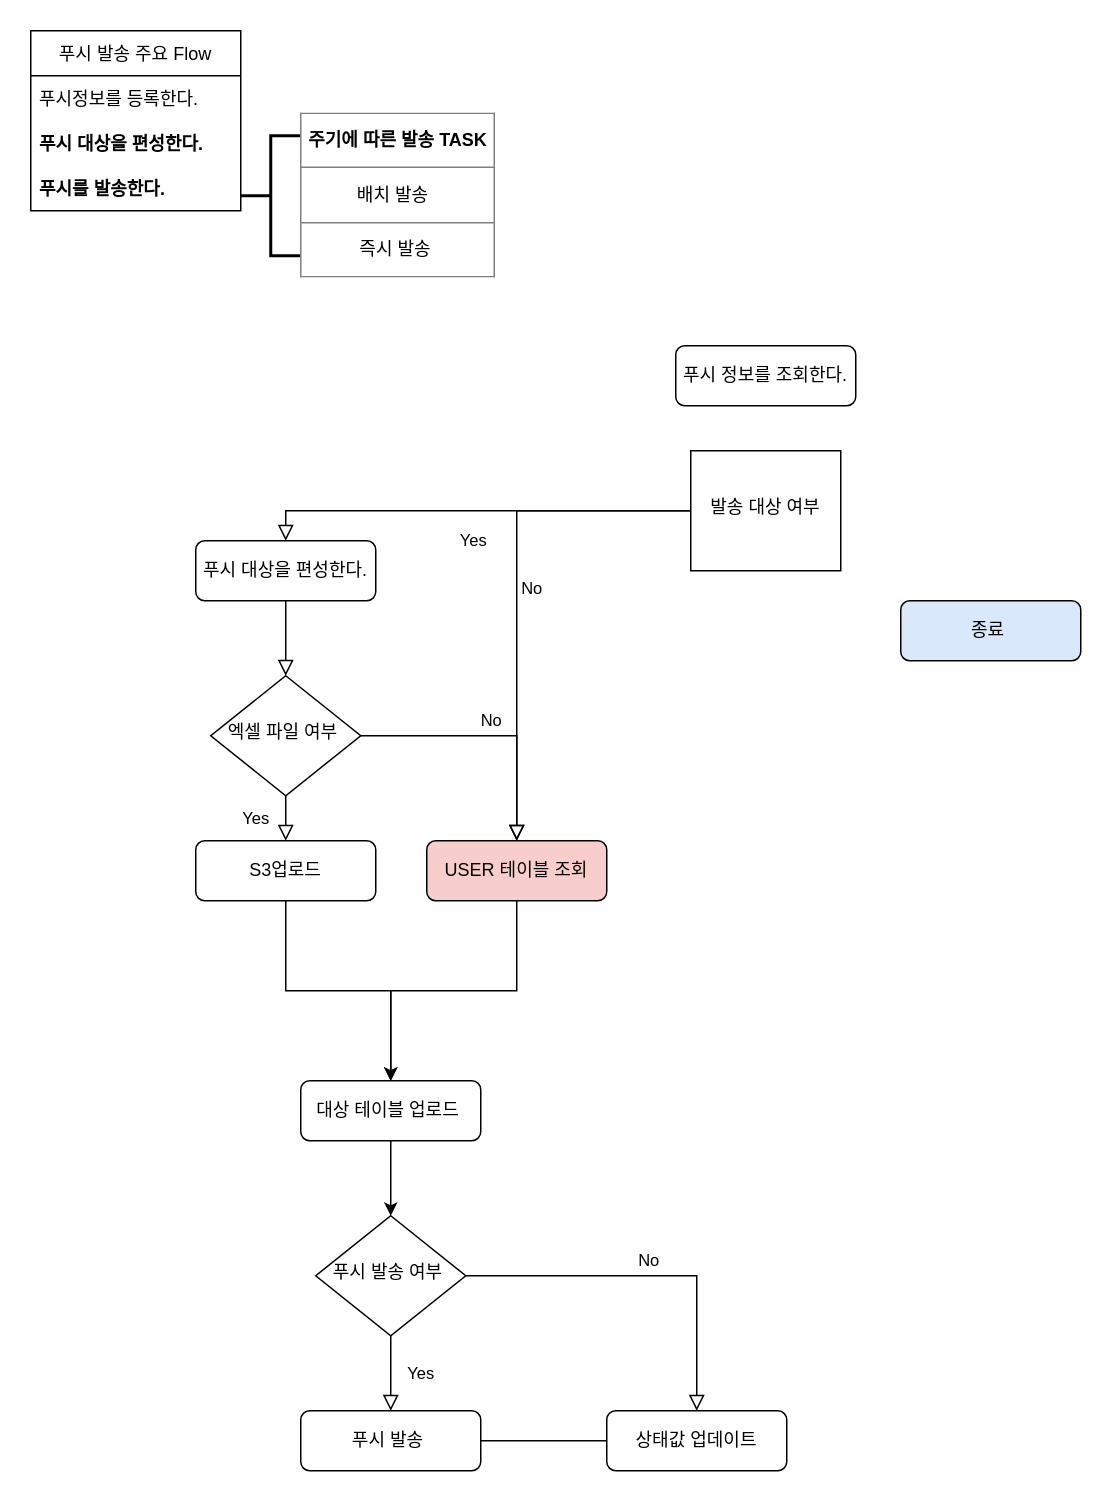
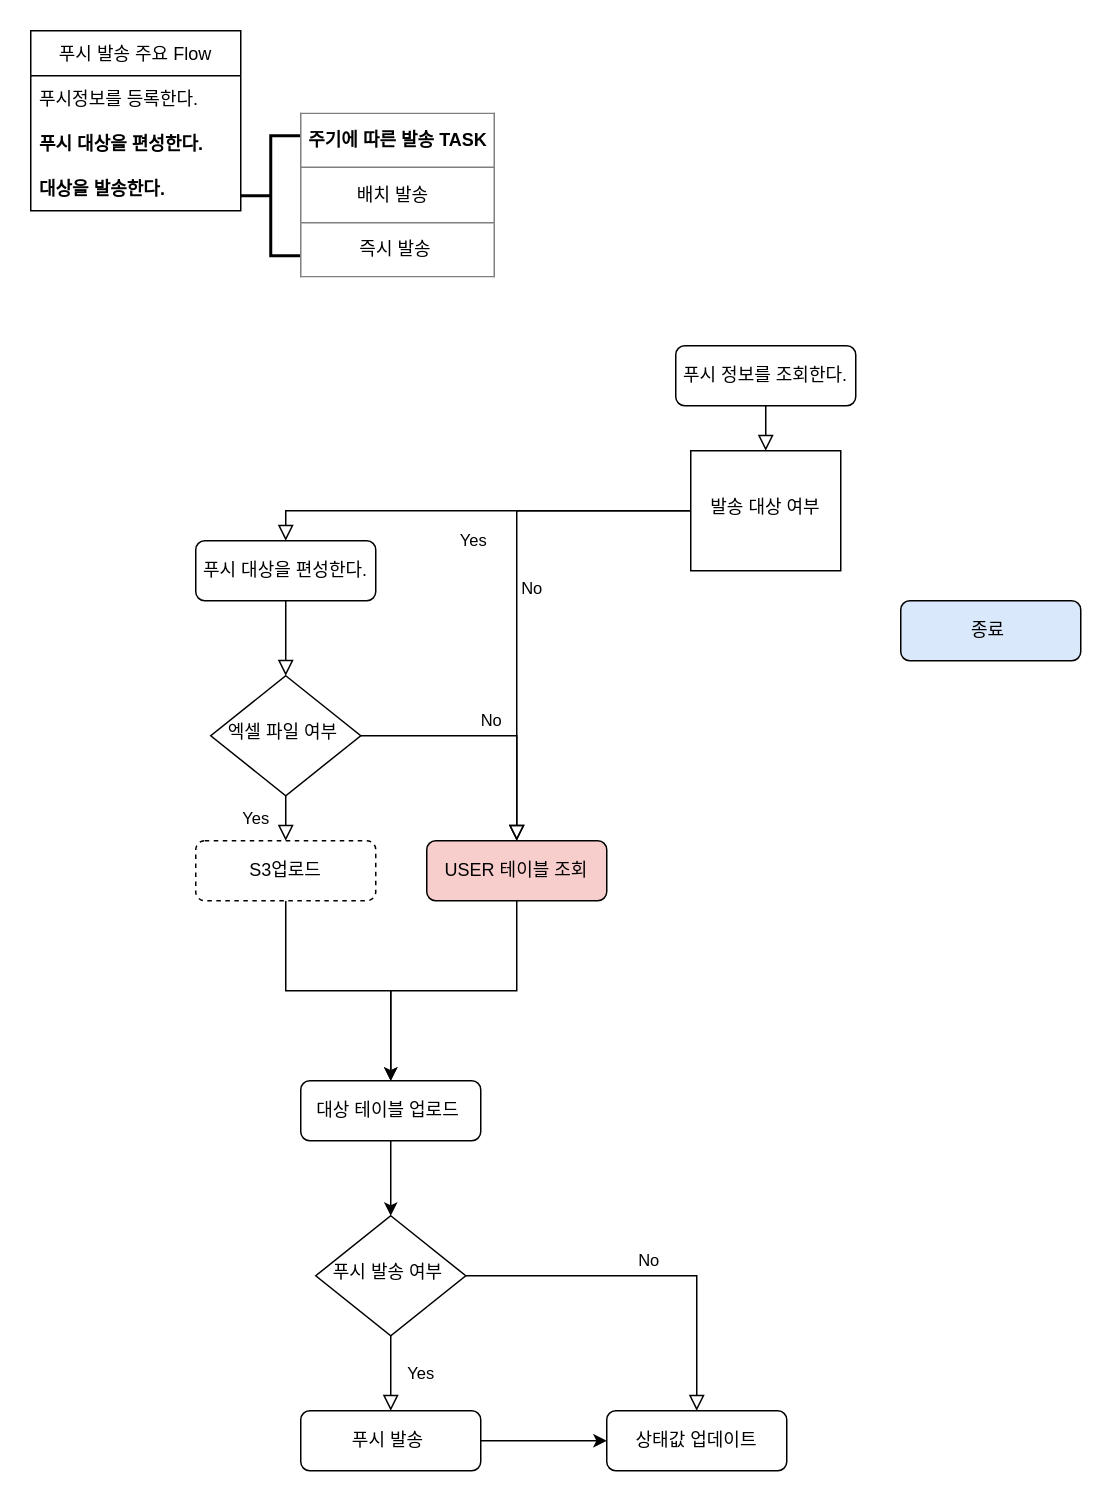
  <mxCell id="0" />
  <mxCell id="1" parent="0" />
  <mxCell id="2" value="" style="rounded=0;html=1;jettySize=auto;orthogonalLoop=1;fontSize=11;endArrow=block;endFill=0;endSize=8;strokeWidth=1;shadow=0;labelBackgroundColor=none;edgeStyle=orthogonalEdgeStyle;" parent="1" source="3" target="6" edge="1"><mxGeometry relative="1" as="geometry" /></mxCell>
  <mxCell id="3" value="푸시 대상을 편성한다." style="rounded=1;whiteSpace=wrap;html=1;fontSize=12;glass=0;strokeWidth=1;shadow=0;" parent="1" vertex="1"><mxGeometry x="130" y="360" width="120" height="40" as="geometry" /></mxCell>
  <mxCell id="4" value="Yes" style="rounded=0;html=1;jettySize=auto;orthogonalLoop=1;fontSize=11;endArrow=block;endFill=0;endSize=8;strokeWidth=1;shadow=0;labelBackgroundColor=none;edgeStyle=orthogonalEdgeStyle;entryX=0.5;entryY=0;entryDx=0;entryDy=0;" parent="1" source="6" target="14" edge="1"><mxGeometry y="20" relative="1" as="geometry"><mxPoint as="offset" /><mxPoint x="180" y="750" as="targetPoint" /></mxGeometry></mxCell>
  <mxCell id="5" value="No" style="edgeStyle=orthogonalEdgeStyle;rounded=0;html=1;jettySize=auto;orthogonalLoop=1;fontSize=11;endArrow=block;endFill=0;endSize=8;strokeWidth=1;shadow=0;labelBackgroundColor=none;" parent="1" source="6" target="8" edge="1"><mxGeometry y="10" relative="1" as="geometry"><mxPoint as="offset" /></mxGeometry></mxCell>
  <mxCell id="6" value="엑셀 파일 여부&amp;nbsp;" style="rhombus;whiteSpace=wrap;html=1;shadow=0;fontFamily=Helvetica;fontSize=12;align=center;strokeWidth=1;spacing=6;spacingTop=-4;" parent="1" vertex="1"><mxGeometry x="140" y="450" width="100" height="80" as="geometry" /></mxCell>
  <mxCell id="7" value="" style="edgeStyle=orthogonalEdgeStyle;rounded=0;orthogonalLoop=1;jettySize=auto;html=1;" edge="1" parent="1" source="8" target="16"><mxGeometry relative="1" as="geometry" /></mxCell>
  <mxCell id="8" value="USER 테이블 조회" style="rounded=1;whiteSpace=wrap;html=1;fontSize=12;glass=0;strokeWidth=1;shadow=0;fillColor=#f8cecc;" parent="1" vertex="1"><mxGeometry x="284" y="560" width="120" height="40" as="geometry" /></mxCell>
  <mxCell id="9" value="푸시 발송 주요 Flow" style="swimlane;fontStyle=0;childLayout=stackLayout;horizontal=1;startSize=30;horizontalStack=0;resizeParent=1;resizeParentMax=0;resizeLast=0;collapsible=1;marginBottom=0;" vertex="1" parent="1"><mxGeometry x="20" y="20" width="140" height="120" as="geometry" /></mxCell>
  <mxCell id="10" value="푸시정보를 등록한다." style="text;strokeColor=none;fillColor=none;align=left;verticalAlign=middle;spacingLeft=4;spacingRight=4;overflow=hidden;points=[[0,0.5],[1,0.5]];portConstraint=eastwest;rotatable=0;" vertex="1" parent="9"><mxGeometry y="30" width="140" height="30" as="geometry" /></mxCell>
  <mxCell id="11" value="푸시 대상을 편성한다." style="text;strokeColor=none;fillColor=none;align=left;verticalAlign=middle;spacingLeft=4;spacingRight=4;overflow=hidden;points=[[0,0.5],[1,0.5]];portConstraint=eastwest;rotatable=0;fontStyle=1" vertex="1" parent="9"><mxGeometry y="60" width="140" height="30" as="geometry" /></mxCell>
- <mxCell id="12" value="푸시를 발송한다." style="text;strokeColor=none;fillColor=none;align=left;verticalAlign=middle;spacingLeft=4;spacingRight=4;overflow=hidden;points=[[0,0.5],[1,0.5]];portConstraint=eastwest;rotatable=0;fontStyle=1" vertex="1" parent="9"><mxGeometry y="90" width="140" height="30" as="geometry" /></mxCell>
+ <mxCell id="12" value="대상을 발송한다." style="text;strokeColor=none;fillColor=none;align=left;verticalAlign=middle;spacingLeft=4;spacingRight=4;overflow=hidden;points=[[0,0.5],[1,0.5]];portConstraint=eastwest;rotatable=0;fontStyle=1" vertex="1" parent="9"><mxGeometry y="90" width="140" height="30" as="geometry" /></mxCell>
  <mxCell id="13" value="" style="edgeStyle=orthogonalEdgeStyle;rounded=0;orthogonalLoop=1;jettySize=auto;html=1;" edge="1" parent="1" source="14" target="16"><mxGeometry relative="1" as="geometry" /></mxCell>
- <mxCell id="14" value="S3업로드" style="rounded=1;whiteSpace=wrap;html=1;fontSize=12;glass=0;strokeWidth=1;shadow=0;" vertex="1" parent="1"><mxGeometry x="130" y="560" width="120" height="40" as="geometry" /></mxCell>
+ <mxCell id="14" value="S3업로드" style="rounded=1;whiteSpace=wrap;html=1;fontSize=12;glass=0;strokeWidth=1;shadow=0;dashed=1;" vertex="1" parent="1"><mxGeometry x="130" y="560" width="120" height="40" as="geometry" /></mxCell>
  <mxCell id="15" style="edgeStyle=orthogonalEdgeStyle;rounded=0;orthogonalLoop=1;jettySize=auto;html=1;" edge="1" parent="1" source="16" target="17"><mxGeometry relative="1" as="geometry" /></mxCell>
  <mxCell id="16" value="대상 테이블 업로드&amp;nbsp;" style="rounded=1;whiteSpace=wrap;html=1;fontSize=12;glass=0;strokeWidth=1;shadow=0;" vertex="1" parent="1"><mxGeometry x="200" y="720" width="120" height="40" as="geometry" /></mxCell>
  <mxCell id="17" value="푸시 발송 여부&amp;nbsp;" style="rhombus;whiteSpace=wrap;html=1;shadow=0;fontFamily=Helvetica;fontSize=12;align=center;strokeWidth=1;spacing=6;spacingTop=-4;" vertex="1" parent="1"><mxGeometry x="210" y="810" width="100" height="80" as="geometry" /></mxCell>
  <mxCell id="18" value="No" style="edgeStyle=orthogonalEdgeStyle;rounded=0;html=1;jettySize=auto;orthogonalLoop=1;fontSize=11;endArrow=block;endFill=0;endSize=8;strokeWidth=1;shadow=0;labelBackgroundColor=none;exitX=1;exitY=0.5;exitDx=0;exitDy=0;entryX=0.5;entryY=0;entryDx=0;entryDy=0;" edge="1" parent="1" source="17" target="20"><mxGeometry y="10" relative="1" as="geometry"><mxPoint as="offset" /><mxPoint x="404" y="920" as="sourcePoint" /><mxPoint x="518" y="1150" as="targetPoint" /></mxGeometry></mxCell>
  <mxCell id="19" value="Yes" style="rounded=0;html=1;jettySize=auto;orthogonalLoop=1;fontSize=11;endArrow=block;endFill=0;endSize=8;strokeWidth=1;shadow=0;labelBackgroundColor=none;edgeStyle=orthogonalEdgeStyle;" edge="1" parent="1" source="17" target="22"><mxGeometry y="20" relative="1" as="geometry"><mxPoint as="offset" /><mxPoint x="259.5" y="1030" as="sourcePoint" /><mxPoint x="259.5" y="1220" as="targetPoint" /><Array as="points" /></mxGeometry></mxCell>
  <mxCell id="20" value="상태값 업데이트" style="rounded=1;whiteSpace=wrap;html=1;fontSize=12;glass=0;strokeWidth=1;shadow=0;" vertex="1" parent="1"><mxGeometry x="404" y="940" width="120" height="40" as="geometry" /></mxCell>
- <mxCell id="21" style="edgeStyle=orthogonalEdgeStyle;rounded=0;orthogonalLoop=1;jettySize=auto;html=1;entryX=0;entryY=0.5;entryDx=0;entryDy=0;endArrow=none;" edge="1" parent="1" source="22" target="20"><mxGeometry relative="1" as="geometry" /></mxCell>
+ <mxCell id="21" style="edgeStyle=orthogonalEdgeStyle;rounded=0;orthogonalLoop=1;jettySize=auto;html=1;entryX=0;entryY=0.5;entryDx=0;entryDy=0;" edge="1" parent="1" source="22" target="20"><mxGeometry relative="1" as="geometry" /></mxCell>
  <mxCell id="22" value="푸시 발송&amp;nbsp;" style="rounded=1;whiteSpace=wrap;html=1;fontSize=12;glass=0;strokeWidth=1;shadow=0;" vertex="1" parent="1"><mxGeometry x="200" y="940" width="120" height="40" as="geometry" /></mxCell>
+ <mxCell id="23" value="" style="rounded=0;html=1;jettySize=auto;orthogonalLoop=1;fontSize=11;endArrow=block;endFill=0;endSize=8;strokeWidth=1;shadow=0;labelBackgroundColor=none;edgeStyle=orthogonalEdgeStyle;" edge="1" parent="1" source="24" target="27"><mxGeometry relative="1" as="geometry" /></mxCell>
  <mxCell id="24" value="푸시 정보를 조회한다." style="rounded=1;whiteSpace=wrap;html=1;fontSize=12;glass=0;strokeWidth=1;shadow=0;" vertex="1" parent="1"><mxGeometry x="450" y="230" width="120" height="40" as="geometry" /></mxCell>
  <mxCell id="25" value="Yes" style="rounded=0;html=1;jettySize=auto;orthogonalLoop=1;fontSize=11;endArrow=block;endFill=0;endSize=8;strokeWidth=1;shadow=0;labelBackgroundColor=none;edgeStyle=orthogonalEdgeStyle;entryX=0.5;entryY=0;entryDx=0;entryDy=0;" edge="1" parent="1" source="27" target="3"><mxGeometry y="20" relative="1" as="geometry"><mxPoint as="offset" /><mxPoint x="650" y="470" as="targetPoint" /></mxGeometry></mxCell>
  <mxCell id="26" value="No" style="edgeStyle=orthogonalEdgeStyle;rounded=0;html=1;jettySize=auto;orthogonalLoop=1;fontSize=11;endArrow=block;endFill=0;endSize=8;strokeWidth=1;shadow=0;labelBackgroundColor=none;" edge="1" parent="1" source="27" target="8"><mxGeometry y="10" relative="1" as="geometry"><mxPoint as="offset" /></mxGeometry></mxCell>
  <mxCell id="27" value="발송 대상 여부" style="whiteSpace=wrap;html=1;shadow=0;fontFamily=Helvetica;fontSize=12;align=center;strokeWidth=1;spacing=6;spacingTop=-4;rounded=0;" vertex="1" parent="1"><mxGeometry x="460" y="300" width="100" height="80" as="geometry" /></mxCell>
  <mxCell id="28" value="종료&amp;nbsp;" style="rounded=1;whiteSpace=wrap;html=1;fontSize=12;glass=0;strokeWidth=1;shadow=0;fillColor=#dae8fc;" vertex="1" parent="1"><mxGeometry x="600" y="400" width="120" height="40" as="geometry" /></mxCell>
  <mxCell id="29" value="" style="strokeWidth=2;html=1;shape=mxgraph.flowchart.annotation_2;align=left;labelPosition=right;pointerEvents=1;" vertex="1" parent="1"><mxGeometry x="160" y="90" width="40" height="80" as="geometry" /></mxCell>
  <mxCell id="30" value="&lt;table border=&quot;1&quot; width=&quot;100%&quot; height=&quot;100%&quot; cellpadding=&quot;4&quot; style=&quot;width:100%;height:100%;border-collapse:collapse;&quot;&gt;&lt;tbody&gt;&lt;tr&gt;&lt;th align=&quot;center&quot;&gt;주기에 따른 발송 TASK&lt;/th&gt;&lt;/tr&gt;&lt;tr&gt;&lt;td align=&quot;center&quot;&gt;배치 발송&amp;nbsp;&amp;nbsp;&lt;/td&gt;&lt;/tr&gt;&lt;tr&gt;&lt;td align=&quot;center&quot;&gt;즉시 발송&amp;nbsp;&lt;/td&gt;&lt;/tr&gt;&lt;/tbody&gt;&lt;/table&gt;" style="text;html=1;strokeColor=none;fillColor=none;overflow=fill;" vertex="1" parent="1"><mxGeometry x="200" y="75" width="130" height="110" as="geometry" /></mxCell>
